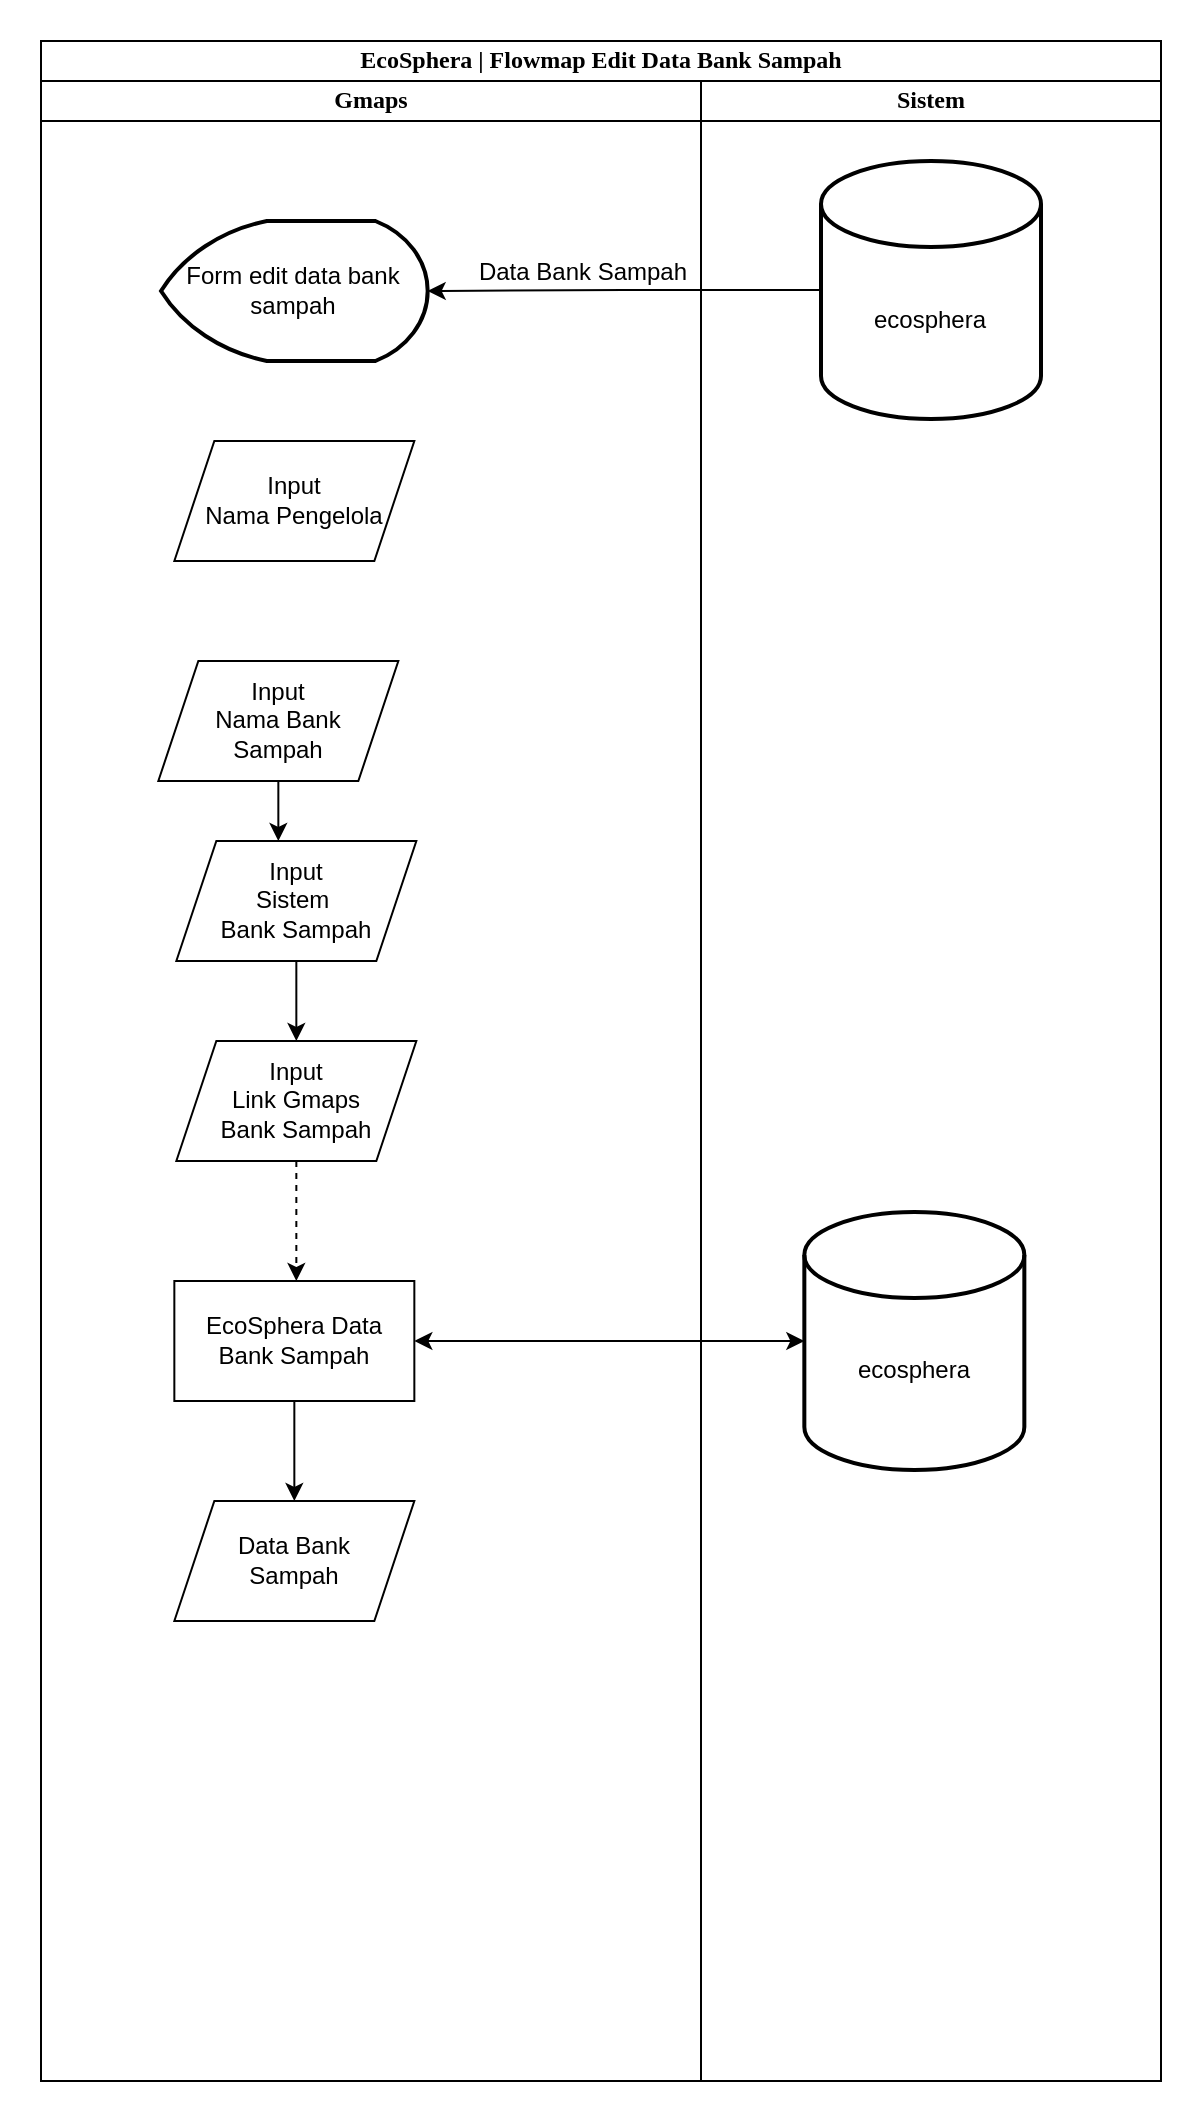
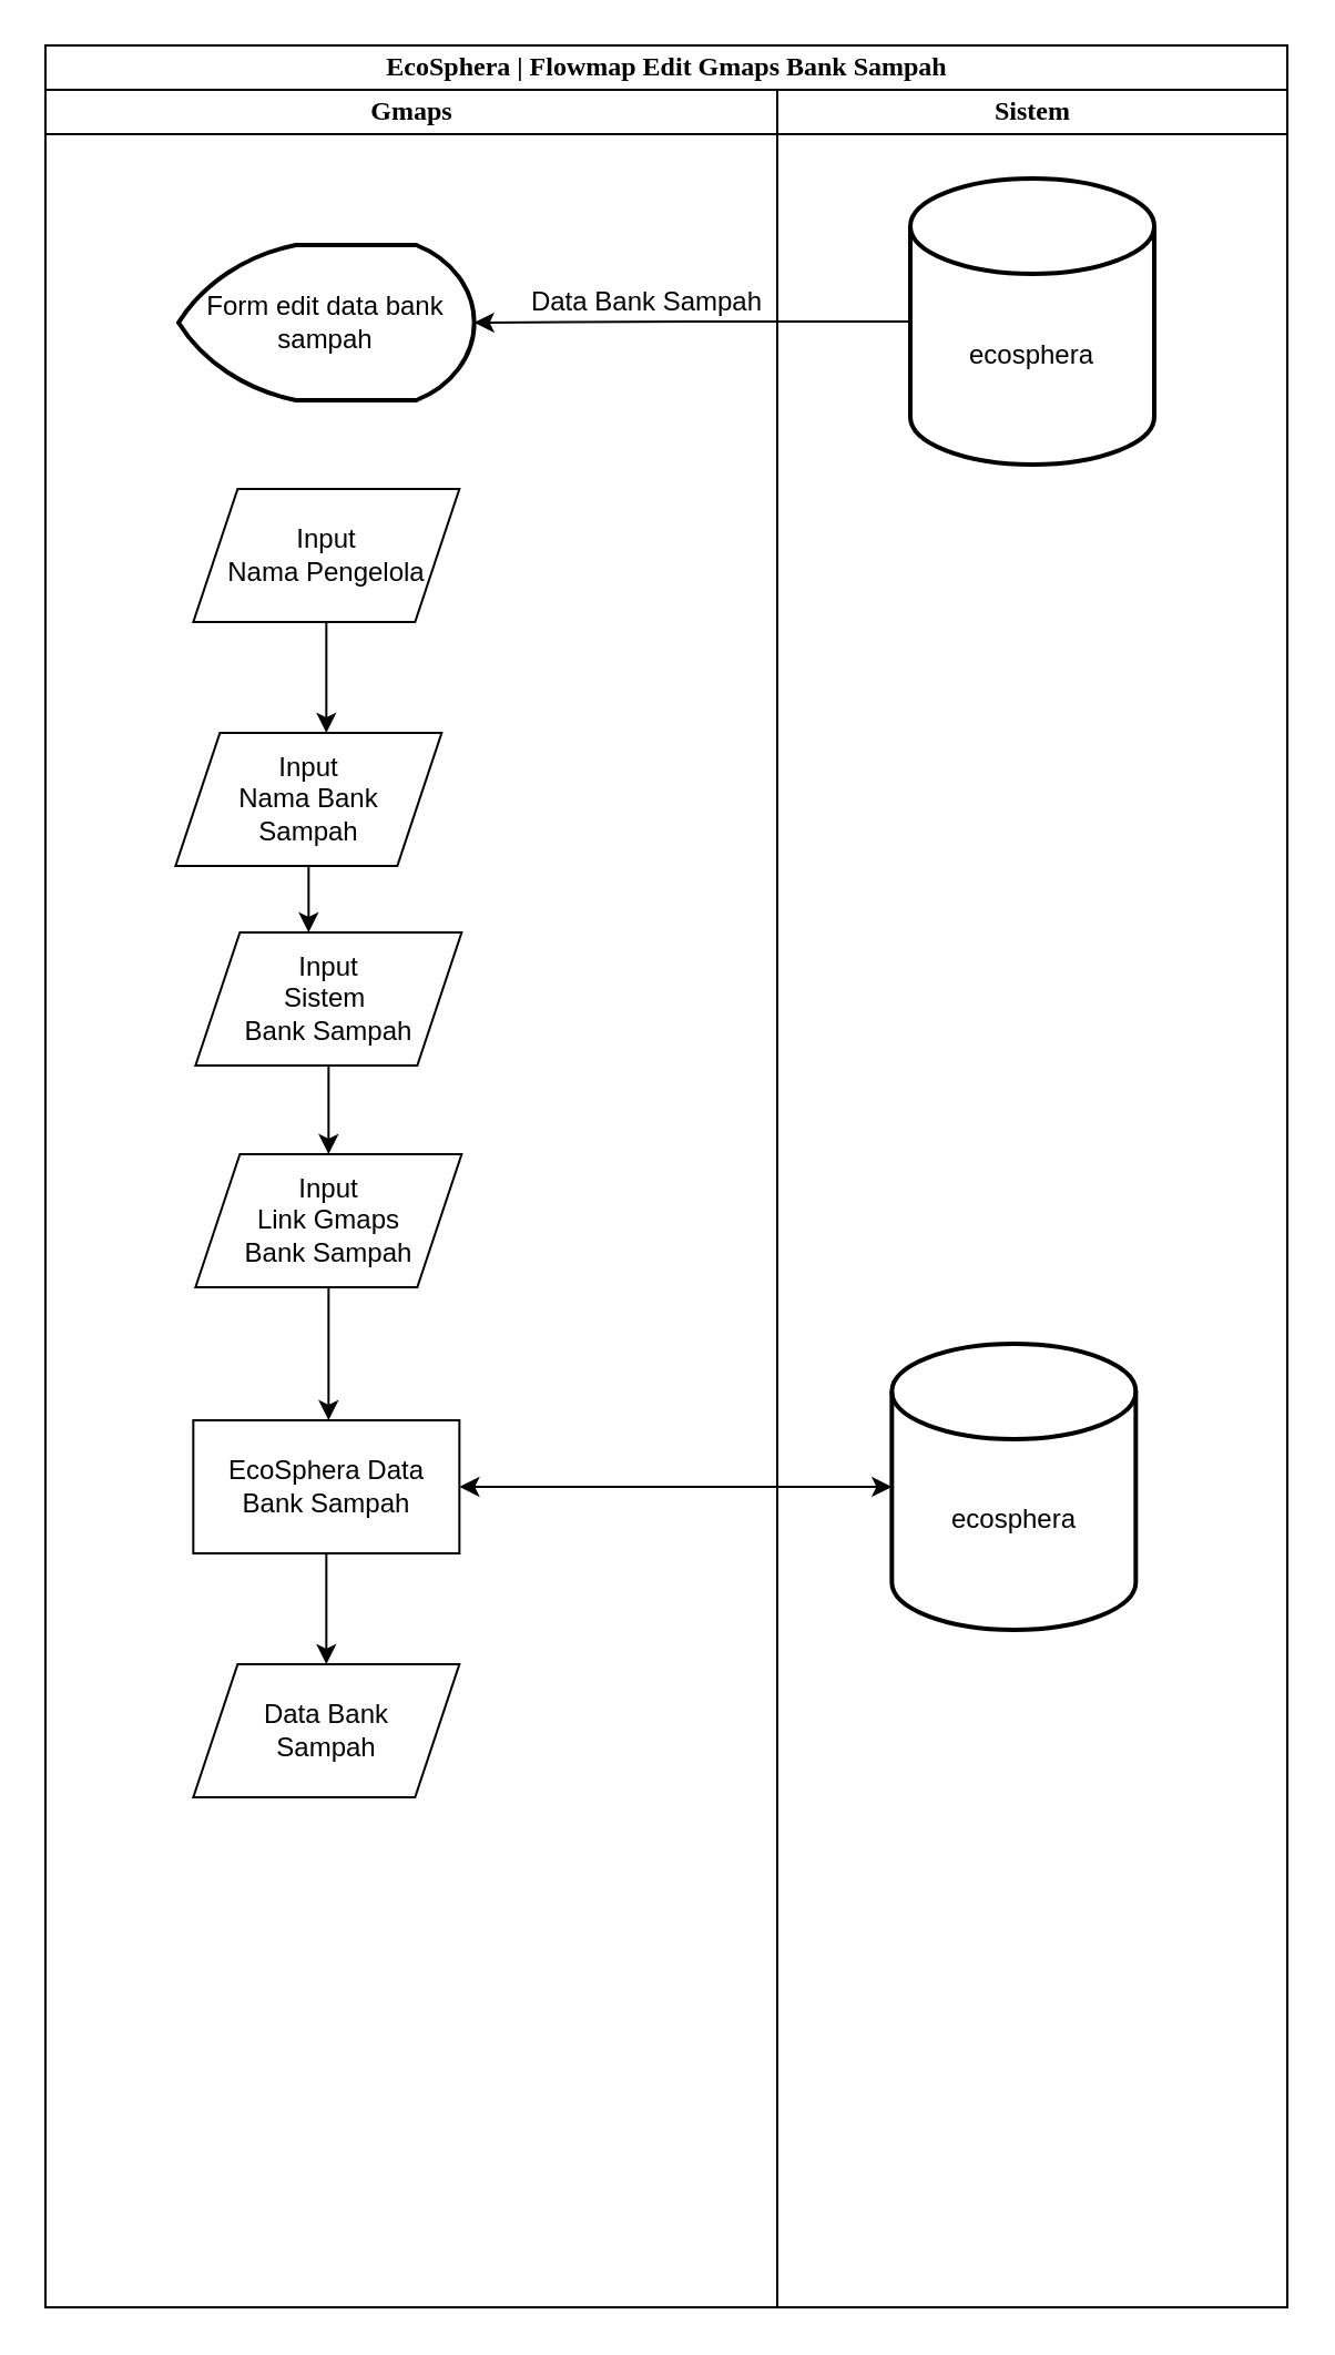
  <mxCell id="0" />
  <mxCell id="1" parent="0" />
- <mxCell id="2" value="&lt;font style=&quot;font-size: 12px;&quot;&gt;EcoSphera | Flowmap Edit Data Bank Sampah&lt;/font&gt;" style="swimlane;html=1;childLayout=stackLayout;startSize=20;rounded=0;shadow=0;labelBackgroundColor=none;strokeWidth=1;fontFamily=Times New Roman;fontSize=8;align=center;" vertex="1" parent="1"><mxGeometry x="20" y="20" width="560" height="1020" as="geometry" /></mxCell>
+ <mxCell id="2" value="&lt;font style=&quot;font-size: 12px;&quot;&gt;EcoSphera | Flowmap Edit Gmaps Bank Sampah&lt;/font&gt;" style="swimlane;html=1;childLayout=stackLayout;startSize=20;rounded=0;shadow=0;labelBackgroundColor=none;strokeWidth=1;fontFamily=Times New Roman;fontSize=8;align=center;" vertex="1" parent="1"><mxGeometry x="20" y="20" width="560" height="1020" as="geometry" /></mxCell>
  <mxCell id="3" value="" style="endArrow=classic;startArrow=classic;html=1;rounded=0;entryX=0;entryY=0.5;entryDx=0;entryDy=0;entryPerimeter=0;" edge="1" parent="2" source="15" target="20"><mxGeometry width="50" height="50" relative="1" as="geometry"><mxPoint x="251.67" y="680" as="sourcePoint" /><mxPoint x="301.67" y="630" as="targetPoint" /></mxGeometry></mxCell>
  <mxCell id="4" value="Gmaps" style="swimlane;html=1;startSize=20;fontFamily=Times New Roman;" vertex="1" parent="2"><mxGeometry y="20" width="330" height="1000" as="geometry"><mxRectangle y="20" width="40" height="1000" as="alternateBounds" /></mxGeometry></mxCell>
  <mxCell id="5" style="edgeStyle=elbowEdgeStyle;rounded=0;orthogonalLoop=1;jettySize=auto;html=1;entryX=0.5;entryY=0;entryDx=0;entryDy=0;entryPerimeter=0;" edge="1" parent="4"><mxGeometry relative="1" as="geometry"><mxPoint x="124.793" y="559.793" as="sourcePoint" /></mxGeometry></mxCell>
  <mxCell id="6" value="Form edit data bank sampah" style="strokeWidth=2;html=1;shape=mxgraph.flowchart.display;whiteSpace=wrap;" vertex="1" parent="4"><mxGeometry x="60" y="70" width="133.34" height="70" as="geometry" /></mxCell>
  <mxCell id="7" value="Input&lt;br&gt;Nama Pengelola" style="shape=parallelogram;perimeter=parallelogramPerimeter;whiteSpace=wrap;html=1;fixedSize=1;" vertex="1" parent="4"><mxGeometry x="66.67" y="180" width="120" height="60" as="geometry" /></mxCell>
  <mxCell id="8" value="Input&lt;br&gt;Nama Bank&lt;br&gt;Sampah" style="shape=parallelogram;perimeter=parallelogramPerimeter;whiteSpace=wrap;html=1;fixedSize=1;" vertex="1" parent="4"><mxGeometry x="58.67" y="290" width="120" height="60" as="geometry" /></mxCell>
+ <mxCell id="9" value="" style="edgeStyle=orthogonalEdgeStyle;rounded=0;orthogonalLoop=1;jettySize=auto;html=1;" edge="1" parent="4" source="7" target="8"><mxGeometry relative="1" as="geometry"><Array as="points"><mxPoint x="126.67" y="240" /><mxPoint x="126.67" y="240" /></Array></mxGeometry></mxCell>
  <mxCell id="10" value="Input&lt;br&gt;Sistem&amp;nbsp;&lt;br&gt;Bank Sampah" style="shape=parallelogram;perimeter=parallelogramPerimeter;whiteSpace=wrap;html=1;fixedSize=1;" vertex="1" parent="4"><mxGeometry x="67.67" y="380" width="120" height="60" as="geometry" /></mxCell>
  <mxCell id="11" value="" style="edgeStyle=orthogonalEdgeStyle;rounded=0;orthogonalLoop=1;jettySize=auto;html=1;" edge="1" parent="4" source="8" target="10"><mxGeometry relative="1" as="geometry"><Array as="points"><mxPoint x="127.67" y="340" /><mxPoint x="127.67" y="340" /></Array></mxGeometry></mxCell>
  <mxCell id="12" value="Input&lt;br&gt;Link Gmaps&lt;br&gt;Bank Sampah" style="shape=parallelogram;perimeter=parallelogramPerimeter;whiteSpace=wrap;html=1;fixedSize=1;" vertex="1" parent="4"><mxGeometry x="67.67" y="480" width="120" height="60" as="geometry" /></mxCell>
  <mxCell id="13" value="" style="edgeStyle=orthogonalEdgeStyle;rounded=0;orthogonalLoop=1;jettySize=auto;html=1;" edge="1" parent="4" source="10" target="12"><mxGeometry relative="1" as="geometry" /></mxCell>
  <mxCell id="14" style="edgeStyle=orthogonalEdgeStyle;rounded=0;orthogonalLoop=1;jettySize=auto;html=1;entryX=0.5;entryY=0;entryDx=0;entryDy=0;" edge="1" parent="4" source="15" target="17"><mxGeometry relative="1" as="geometry" /></mxCell>
  <mxCell id="15" value="EcoSphera Data&lt;br&gt;Bank Sampah" style="rounded=0;whiteSpace=wrap;html=1;" vertex="1" parent="4"><mxGeometry x="66.67" y="600" width="120" height="60" as="geometry" /></mxCell>
- <mxCell id="16" value="" style="edgeStyle=orthogonalEdgeStyle;rounded=0;orthogonalLoop=1;jettySize=auto;html=1;dashed=1;" edge="1" parent="4" source="12" target="15"><mxGeometry relative="1" as="geometry"><Array as="points"><mxPoint x="126.67" y="530" /><mxPoint x="126.67" y="530" /></Array></mxGeometry></mxCell>
+ <mxCell id="16" value="" style="edgeStyle=orthogonalEdgeStyle;rounded=0;orthogonalLoop=1;jettySize=auto;html=1;" edge="1" parent="4" source="12" target="15"><mxGeometry relative="1" as="geometry"><Array as="points"><mxPoint x="126.67" y="530" /><mxPoint x="126.67" y="530" /></Array></mxGeometry></mxCell>
  <mxCell id="17" value="Data Bank&lt;br&gt;Sampah" style="shape=parallelogram;perimeter=parallelogramPerimeter;whiteSpace=wrap;html=1;fixedSize=1;" vertex="1" parent="4"><mxGeometry x="66.67" y="710" width="120" height="60" as="geometry" /></mxCell>
  <mxCell id="18" value="Data Bank Sampah" style="text;html=1;align=center;verticalAlign=middle;resizable=0;points=[];autosize=1;strokeColor=none;fillColor=none;" vertex="1" parent="4"><mxGeometry x="206" y="81" width="130" height="30" as="geometry" /></mxCell>
  <mxCell id="19" value="Sistem" style="swimlane;html=1;startSize=20;fontFamily=Times New Roman;" vertex="1" parent="2"><mxGeometry x="330" y="20" width="230" height="1000" as="geometry" /></mxCell>
  <mxCell id="20" value="&lt;div&gt;&lt;br&gt;&lt;/div&gt;&lt;div&gt;&lt;br&gt;&lt;/div&gt;ecosphera&lt;div&gt;&lt;/div&gt;" style="strokeWidth=2;html=1;shape=mxgraph.flowchart.database;whiteSpace=wrap;" vertex="1" parent="19"><mxGeometry x="51.67" y="565.5" width="110" height="129" as="geometry" /></mxCell>
  <mxCell id="21" value="&lt;div&gt;&lt;br&gt;&lt;/div&gt;&lt;div&gt;&lt;br&gt;&lt;/div&gt;ecosphera&lt;div&gt;&lt;/div&gt;" style="strokeWidth=2;html=1;shape=mxgraph.flowchart.database;whiteSpace=wrap;" vertex="1" parent="19"><mxGeometry x="60" y="40" width="110" height="129" as="geometry" /></mxCell>
  <mxCell id="22" style="edgeStyle=orthogonalEdgeStyle;rounded=0;orthogonalLoop=1;jettySize=auto;html=1;entryX=1;entryY=0.5;entryDx=0;entryDy=0;entryPerimeter=0;" edge="1" parent="2" source="21" target="6"><mxGeometry relative="1" as="geometry"><mxPoint x="250" y="180" as="targetPoint" /><Array as="points" /></mxGeometry></mxCell>
